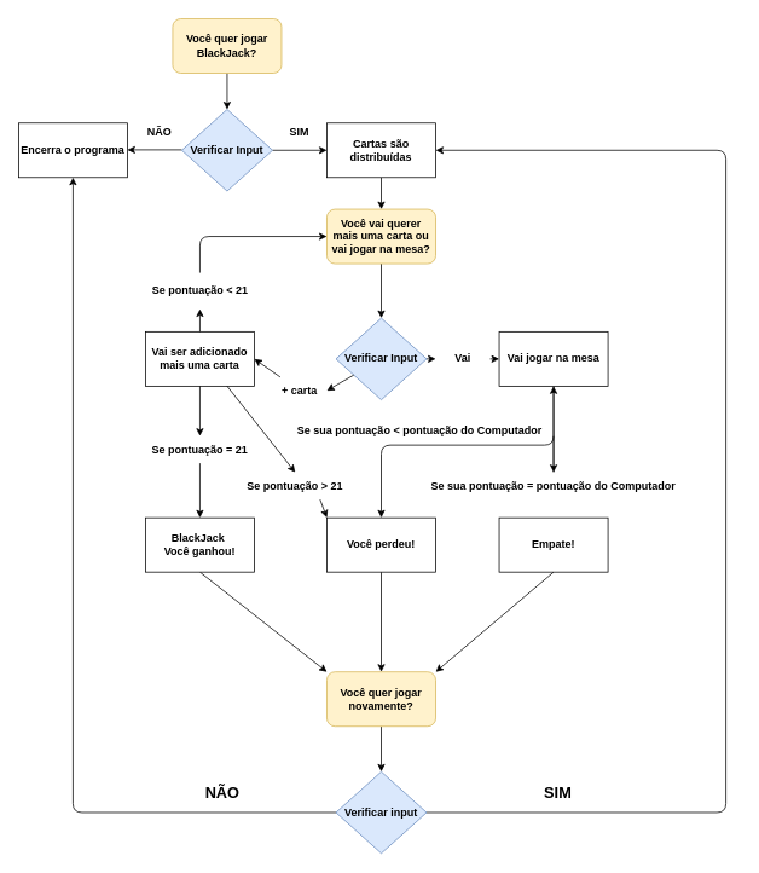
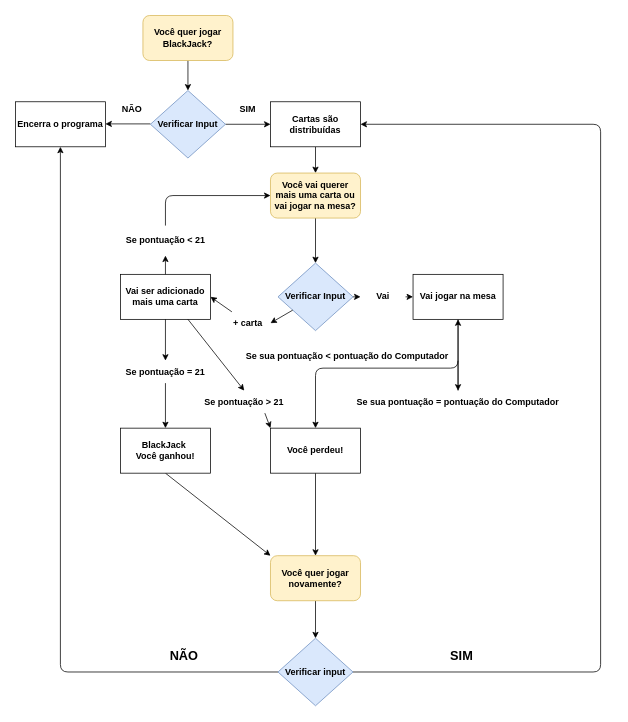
  <mxCell id="0" />
  <mxCell id="1" parent="0" />
  <mxCell id="2" style="edgeStyle=none;html=1;entryX=1;entryY=0.5;entryDx=0;entryDy=0;exitX=0;exitY=0.5;exitDx=0;exitDy=0;" edge="1" parent="1"><mxGeometry relative="1" as="geometry"><mxPoint x="200" y="164.5" as="sourcePoint" /><mxPoint x="140" y="164.5" as="targetPoint" /></mxGeometry></mxCell>
  <mxCell id="3" style="edgeStyle=none;html=1;exitX=0.5;exitY=1;exitDx=0;exitDy=0;entryX=0.5;entryY=0;entryDx=0;entryDy=0;" edge="1" parent="1" target="6"><mxGeometry relative="1" as="geometry"><mxPoint x="250" y="80" as="sourcePoint" /></mxGeometry></mxCell>
  <mxCell id="4" value="&lt;b&gt;Encerra o programa&lt;/b&gt;" style="rounded=0;whiteSpace=wrap;html=1;" vertex="1" parent="1"><mxGeometry x="20" y="135" width="120" height="60" as="geometry" /></mxCell>
  <mxCell id="5" style="edgeStyle=none;html=1;exitX=1;exitY=0.5;exitDx=0;exitDy=0;entryX=0;entryY=0.5;entryDx=0;entryDy=0;" edge="1" parent="1" source="6" target="9"><mxGeometry relative="1" as="geometry" /></mxCell>
  <mxCell id="6" value="&lt;b&gt;Verificar Input&lt;/b&gt;" style="rhombus;whiteSpace=wrap;html=1;fillColor=#dae8fc;strokeColor=#6c8ebf;" vertex="1" parent="1"><mxGeometry x="200" y="120" width="100" height="90" as="geometry" /></mxCell>
  <mxCell id="7" value="&lt;b&gt;NÃO&lt;/b&gt;" style="text;html=1;align=center;verticalAlign=middle;resizable=0;points=[];autosize=1;strokeColor=none;fillColor=none;" vertex="1" parent="1"><mxGeometry x="150" y="130" width="50" height="30" as="geometry" /></mxCell>
  <mxCell id="8" style="edgeStyle=none;html=1;exitX=0.5;exitY=1;exitDx=0;exitDy=0;entryX=0.5;entryY=0;entryDx=0;entryDy=0;" edge="1" parent="1" source="9" target="13"><mxGeometry relative="1" as="geometry" /></mxCell>
  <mxCell id="9" value="&lt;b&gt;Cartas são distribuídas&lt;/b&gt;" style="rounded=0;whiteSpace=wrap;html=1;" vertex="1" parent="1"><mxGeometry x="360" y="135" width="120" height="60" as="geometry" /></mxCell>
  <mxCell id="10" value="&lt;b&gt;SIM&lt;/b&gt;" style="text;html=1;align=center;verticalAlign=middle;whiteSpace=wrap;rounded=0;" vertex="1" parent="1"><mxGeometry x="300" y="130" width="60" height="30" as="geometry" /></mxCell>
  <mxCell id="11" value="&lt;b&gt;Você quer jogar BlackJack?&lt;/b&gt;" style="rounded=1;whiteSpace=wrap;html=1;fillColor=#fff2cc;strokeColor=#d6b656;" vertex="1" parent="1"><mxGeometry x="190" y="20" width="120" height="60" as="geometry" /></mxCell>
  <mxCell id="12" style="edgeStyle=none;html=1;exitX=0.5;exitY=1;exitDx=0;exitDy=0;entryX=0.5;entryY=0;entryDx=0;entryDy=0;" edge="1" parent="1" source="13" target="16"><mxGeometry relative="1" as="geometry" /></mxCell>
  <mxCell id="13" value="&lt;b&gt;Você vai querer mais uma carta ou vai jogar na mesa?&lt;/b&gt;" style="rounded=1;whiteSpace=wrap;html=1;fillColor=#fff2cc;strokeColor=#d6b656;" vertex="1" parent="1"><mxGeometry x="360" y="230" width="120" height="60" as="geometry" /></mxCell>
  <mxCell id="14" style="edgeStyle=none;html=1;entryX=1;entryY=0.5;entryDx=0;entryDy=0;" edge="1" parent="1" source="36" target="20"><mxGeometry relative="1" as="geometry" /></mxCell>
  <mxCell id="15" style="edgeStyle=none;html=1;entryX=0;entryY=0.5;entryDx=0;entryDy=0;" edge="1" parent="1" source="38" target="22"><mxGeometry relative="1" as="geometry" /></mxCell>
  <mxCell id="16" value="&lt;b&gt;Verificar Input&lt;/b&gt;" style="rhombus;whiteSpace=wrap;html=1;fillColor=#dae8fc;strokeColor=#6c8ebf;" vertex="1" parent="1"><mxGeometry x="370" y="350" width="100" height="90" as="geometry" /></mxCell>
  <mxCell id="17" style="edgeStyle=none;html=1;entryX=0;entryY=0.5;entryDx=0;entryDy=0;exitX=0.5;exitY=0;exitDx=0;exitDy=0;" edge="1" parent="1" source="42" target="13"><mxGeometry relative="1" as="geometry"><Array as="points"><mxPoint x="220" y="260" /></Array></mxGeometry></mxCell>
  <mxCell id="18" style="edgeStyle=none;html=1;exitX=0.5;exitY=1;exitDx=0;exitDy=0;entryX=0.5;entryY=0;entryDx=0;entryDy=0;" edge="1" parent="1" source="34" target="26"><mxGeometry relative="1" as="geometry" /></mxCell>
  <mxCell id="19" style="edgeStyle=none;html=1;entryX=0;entryY=0;entryDx=0;entryDy=0;exitX=0.75;exitY=1;exitDx=0;exitDy=0;" edge="1" parent="1" source="40" target="24"><mxGeometry relative="1" as="geometry" /></mxCell>
  <mxCell id="20" value="&lt;b&gt;Vai ser adicionado mais uma carta&lt;/b&gt;" style="rounded=0;whiteSpace=wrap;html=1;" vertex="1" parent="1"><mxGeometry x="160" y="365" width="120" height="60" as="geometry" /></mxCell>
  <mxCell id="21" style="edgeStyle=none;html=1;exitX=0.5;exitY=1;exitDx=0;exitDy=0;entryX=0.5;entryY=0;entryDx=0;entryDy=0;" edge="1" parent="1" source="22" target="24"><mxGeometry relative="1" as="geometry"><Array as="points"><mxPoint x="610" y="490" /><mxPoint x="420" y="490" /></Array></mxGeometry></mxCell>
  <mxCell id="22" value="&lt;b&gt;Vai jogar na mesa&lt;/b&gt;" style="rounded=0;whiteSpace=wrap;html=1;" vertex="1" parent="1"><mxGeometry x="550" y="365" width="120" height="60" as="geometry" /></mxCell>
  <mxCell id="23" style="edgeStyle=none;html=1;exitX=0.5;exitY=1;exitDx=0;exitDy=0;entryX=0.5;entryY=0;entryDx=0;entryDy=0;" edge="1" parent="1" source="24" target="44"><mxGeometry relative="1" as="geometry" /></mxCell>
  <mxCell id="24" value="&lt;b&gt;Você perdeu!&lt;/b&gt;" style="rounded=0;whiteSpace=wrap;html=1;" vertex="1" parent="1"><mxGeometry x="360" y="570" width="120" height="60" as="geometry" /></mxCell>
  <mxCell id="25" style="edgeStyle=none;html=1;exitX=0.5;exitY=1;exitDx=0;exitDy=0;entryX=0;entryY=0;entryDx=0;entryDy=0;" edge="1" parent="1" source="26" target="44"><mxGeometry relative="1" as="geometry" /></mxCell>
  <mxCell id="26" value="&lt;b&gt;BlackJack&amp;nbsp;&lt;/b&gt;&lt;div&gt;&lt;b&gt;Você ganhou!&lt;/b&gt;&lt;/div&gt;" style="rounded=0;whiteSpace=wrap;html=1;" vertex="1" parent="1"><mxGeometry x="160" y="570" width="120" height="60" as="geometry" /></mxCell>
- <mxCell id="27" style="edgeStyle=none;html=1;exitX=0.5;exitY=1;exitDx=0;exitDy=0;entryX=1;entryY=0;entryDx=0;entryDy=0;" edge="1" parent="1" source="28" target="44"><mxGeometry relative="1" as="geometry" /></mxCell>
- <mxCell id="28" value="&lt;b&gt;Empate!&lt;/b&gt;" style="rounded=0;whiteSpace=wrap;html=1;" vertex="1" parent="1"><mxGeometry x="550" y="570" width="120" height="60" as="geometry" /></mxCell>
  <mxCell id="29" style="edgeStyle=none;html=1;" edge="1" parent="1" source="32" target="22"><mxGeometry relative="1" as="geometry"><mxPoint x="610" y="480" as="sourcePoint" /></mxGeometry></mxCell>
  <mxCell id="30" value="&lt;b&gt;Se sua pontuação &amp;lt; pontuação do Computador&lt;/b&gt;" style="text;html=1;align=center;verticalAlign=middle;whiteSpace=wrap;rounded=0;" vertex="1" parent="1"><mxGeometry x="320" y="460" width="285" height="30" as="geometry" /></mxCell>
  <mxCell id="31" value="" style="edgeStyle=none;html=1;" edge="1" parent="1" target="32"><mxGeometry relative="1" as="geometry"><mxPoint x="610" y="480" as="sourcePoint" /><mxPoint x="610" y="570" as="targetPoint" /></mxGeometry></mxCell>
  <mxCell id="32" value="&lt;b&gt;Se sua pontuação = pontuação do Computador&lt;/b&gt;" style="text;html=1;align=center;verticalAlign=middle;whiteSpace=wrap;rounded=0;" vertex="1" parent="1"><mxGeometry x="405" y="520" width="410" height="30" as="geometry" /></mxCell>
  <mxCell id="33" value="" style="edgeStyle=none;html=1;exitX=0.5;exitY=1;exitDx=0;exitDy=0;entryX=0.5;entryY=0;entryDx=0;entryDy=0;" edge="1" parent="1" source="20" target="34"><mxGeometry relative="1" as="geometry"><mxPoint x="220" y="425" as="sourcePoint" /><mxPoint x="220" y="570" as="targetPoint" /></mxGeometry></mxCell>
  <mxCell id="34" value="&lt;b&gt;Se pontuação = 21&lt;/b&gt;" style="text;html=1;align=center;verticalAlign=middle;whiteSpace=wrap;rounded=0;" vertex="1" parent="1"><mxGeometry x="160" y="480" width="120" height="30" as="geometry" /></mxCell>
  <mxCell id="35" value="" style="edgeStyle=none;html=1;entryX=1;entryY=0.5;entryDx=0;entryDy=0;" edge="1" parent="1" source="16" target="36"><mxGeometry relative="1" as="geometry"><mxPoint x="370" y="395" as="sourcePoint" /><mxPoint x="280" y="395" as="targetPoint" /></mxGeometry></mxCell>
  <mxCell id="36" value="&lt;b&gt;+ carta&lt;/b&gt;" style="text;html=1;align=center;verticalAlign=middle;whiteSpace=wrap;rounded=0;" vertex="1" parent="1"><mxGeometry x="300" y="415" width="60" height="30" as="geometry" /></mxCell>
  <mxCell id="37" value="" style="edgeStyle=none;html=1;entryX=0;entryY=0.5;entryDx=0;entryDy=0;" edge="1" parent="1" source="16" target="38"><mxGeometry relative="1" as="geometry"><mxPoint x="470" y="395" as="sourcePoint" /><mxPoint x="550" y="395" as="targetPoint" /></mxGeometry></mxCell>
  <mxCell id="38" value="&lt;b&gt;Vai&lt;/b&gt;" style="text;html=1;align=center;verticalAlign=middle;whiteSpace=wrap;rounded=0;" vertex="1" parent="1"><mxGeometry x="480" y="380" width="60" height="30" as="geometry" /></mxCell>
  <mxCell id="39" value="" style="edgeStyle=none;html=1;entryX=0.5;entryY=0;entryDx=0;entryDy=0;exitX=0.75;exitY=1;exitDx=0;exitDy=0;" edge="1" parent="1" source="20" target="40"><mxGeometry relative="1" as="geometry"><mxPoint x="250" y="425" as="sourcePoint" /><mxPoint x="360" y="570" as="targetPoint" /></mxGeometry></mxCell>
  <mxCell id="40" value="&lt;b&gt;Se pontuação &amp;gt; 21&lt;/b&gt;" style="text;html=1;align=center;verticalAlign=middle;whiteSpace=wrap;rounded=0;" vertex="1" parent="1"><mxGeometry x="270" y="520" width="110" height="30" as="geometry" /></mxCell>
  <mxCell id="41" value="" style="edgeStyle=none;html=1;entryX=0.5;entryY=1;entryDx=0;entryDy=0;" edge="1" parent="1" source="20" target="42"><mxGeometry relative="1" as="geometry"><mxPoint x="220" y="365" as="sourcePoint" /><mxPoint x="360" y="260" as="targetPoint" /><Array as="points" /></mxGeometry></mxCell>
  <mxCell id="42" value="&lt;b&gt;Se pontuação &amp;lt; 21&lt;/b&gt;" style="text;html=1;align=center;verticalAlign=middle;whiteSpace=wrap;rounded=0;strokeColor=none;" vertex="1" parent="1"><mxGeometry x="137.5" y="300" width="165" height="40" as="geometry" /></mxCell>
  <mxCell id="43" style="edgeStyle=none;html=1;exitX=0.5;exitY=1;exitDx=0;exitDy=0;entryX=0.5;entryY=0;entryDx=0;entryDy=0;" edge="1" parent="1" source="44" target="47"><mxGeometry relative="1" as="geometry" /></mxCell>
  <mxCell id="44" value="&lt;b&gt;Você quer jogar novamente?&lt;/b&gt;" style="rounded=1;whiteSpace=wrap;html=1;fillColor=#fff2cc;strokeColor=#d6b656;" vertex="1" parent="1"><mxGeometry x="360" y="740" width="120" height="60" as="geometry" /></mxCell>
  <mxCell id="45" style="edgeStyle=none;html=1;exitX=0;exitY=0.5;exitDx=0;exitDy=0;entryX=0.5;entryY=1;entryDx=0;entryDy=0;" edge="1" parent="1" source="47" target="4"><mxGeometry relative="1" as="geometry"><mxPoint x="0" y="890" as="targetPoint" /><Array as="points"><mxPoint x="80" y="895" /></Array></mxGeometry></mxCell>
  <mxCell id="46" style="edgeStyle=none;html=1;exitX=1;exitY=0.5;exitDx=0;exitDy=0;entryX=1;entryY=0.5;entryDx=0;entryDy=0;" edge="1" parent="1" source="47" target="9"><mxGeometry relative="1" as="geometry"><Array as="points"><mxPoint x="800" y="895" /><mxPoint x="800" y="165" /></Array></mxGeometry></mxCell>
  <mxCell id="47" value="&lt;b&gt;Verificar input&lt;/b&gt;" style="rhombus;whiteSpace=wrap;html=1;fillColor=#dae8fc;strokeColor=#6c8ebf;" vertex="1" parent="1"><mxGeometry x="370" y="850" width="100" height="90" as="geometry" /></mxCell>
  <mxCell id="48" value="&lt;font style=&quot;font-size: 17px;&quot;&gt;&lt;b&gt;NÃO&lt;/b&gt;&lt;/font&gt;" style="text;html=1;align=center;verticalAlign=middle;whiteSpace=wrap;rounded=0;" vertex="1" parent="1"><mxGeometry x="200" y="860" width="90" height="30" as="geometry" /></mxCell>
  <mxCell id="49" value="&lt;span style=&quot;font-size: 17px;&quot;&gt;&lt;b&gt;SIM&lt;/b&gt;&lt;/span&gt;" style="text;html=1;align=center;verticalAlign=middle;whiteSpace=wrap;rounded=0;" vertex="1" parent="1"><mxGeometry x="570" y="860" width="90" height="30" as="geometry" /></mxCell>
